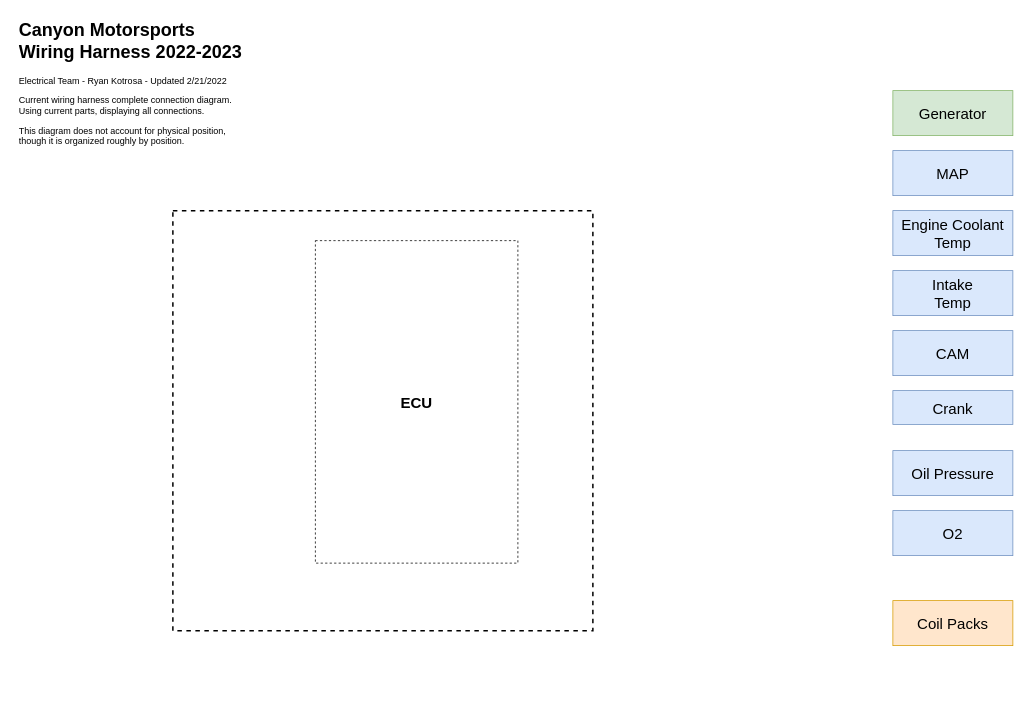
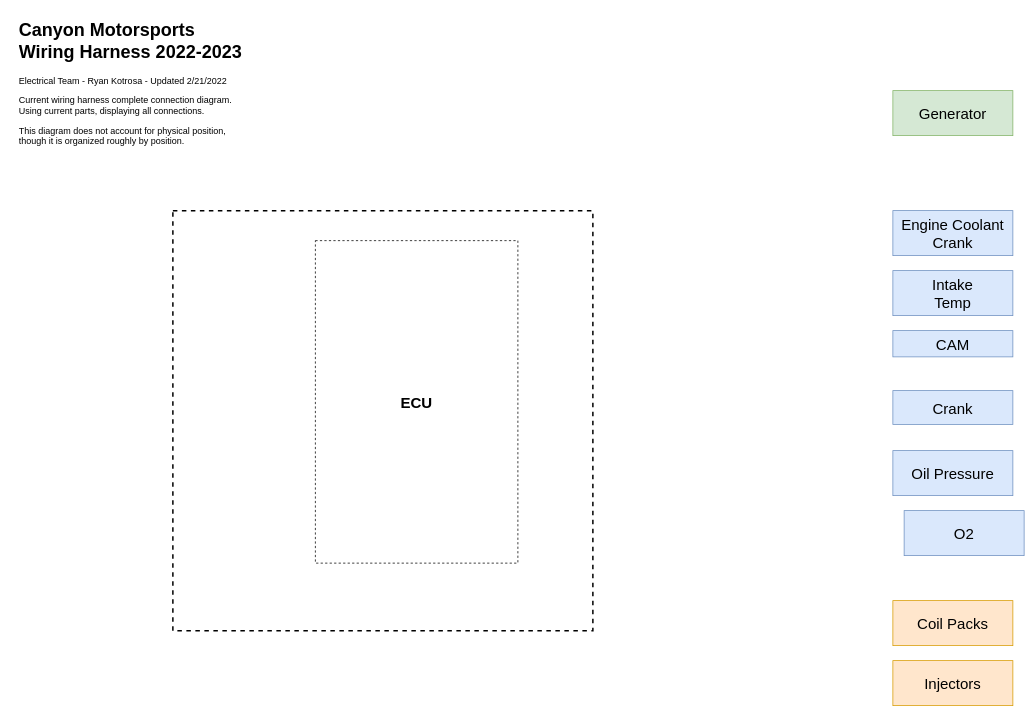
  <mxCell id="0" style=";html=1;" />
  <mxCell id="1" style=";html=1;" parent="0" />
  <mxCell id="2" value="" style="whiteSpace=wrap;html=1;aspect=fixed;fontSize=20;fillColor=none;dashed=1;strokeWidth=2;" vertex="1" parent="1"><mxGeometry x="230" y="280" width="560" height="560" as="geometry" /></mxCell>
  <mxCell id="3" value="&lt;h1&gt;Canyon Motorsports Wiring Harness 2022-2023&lt;/h1&gt;&lt;div&gt;Electrical Team - Ryan Kotrosa - Updated 2/21/2022&lt;/div&gt;&lt;p&gt;Current wiring harness complete connection diagram. Using current parts, displaying all connections.&lt;/p&gt;&lt;p&gt;This diagram does not account for physical position, though it is organized roughly by position.&lt;/p&gt;" style="text;html=1;strokeColor=none;fillColor=none;spacing=5;spacingTop=-20;whiteSpace=wrap;overflow=hidden;rounded=0;" vertex="1" parent="1"><mxGeometry x="20" y="20" width="310" height="200" as="geometry" /></mxCell>
  <mxCell id="4" value="ECU" style="rounded=0;whiteSpace=wrap;html=1;fontSize=20;fontStyle=1;dashed=1;" vertex="1" parent="1"><mxGeometry x="420" y="320" width="270" height="430" as="geometry" /></mxCell>
- <mxCell id="5" value="MAP" style="rounded=0;whiteSpace=wrap;html=1;fontSize=20;strokeWidth=1;fillColor=#dae8fc;strokeColor=#6c8ebf;" vertex="1" parent="1"><mxGeometry x="1190" y="200" width="160" height="60" as="geometry" /></mxCell>
- <mxCell id="6" value="Engine Coolant&lt;br&gt;Temp" style="rounded=0;whiteSpace=wrap;html=1;fontSize=20;strokeWidth=1;fillColor=#dae8fc;strokeColor=#6c8ebf;" vertex="1" parent="1"><mxGeometry x="1190" y="280" width="160" height="60" as="geometry" /></mxCell>
+ <mxCell id="6" value="Engine Coolant&lt;br&gt;Crank" style="rounded=0;whiteSpace=wrap;html=1;fontSize=20;strokeWidth=1;fillColor=#dae8fc;strokeColor=#6c8ebf;" vertex="1" parent="1"><mxGeometry x="1190" y="280" width="160" height="60" as="geometry" /></mxCell>
  <mxCell id="7" value="Intake&lt;br&gt;Temp" style="rounded=0;whiteSpace=wrap;html=1;fontSize=20;strokeWidth=1;fillColor=#dae8fc;strokeColor=#6c8ebf;" vertex="1" parent="1"><mxGeometry x="1190" y="360" width="160" height="60" as="geometry" /></mxCell>
- <mxCell id="8" value="CAM" style="rounded=0;whiteSpace=wrap;html=1;fontSize=20;strokeWidth=1;fillColor=#dae8fc;strokeColor=#6c8ebf;" vertex="1" parent="1"><mxGeometry x="1190" y="440" width="160" height="60" as="geometry" /></mxCell>
+ <mxCell id="8" value="CAM" style="rounded=0;whiteSpace=wrap;html=1;fontSize=20;strokeWidth=1;fillColor=#dae8fc;strokeColor=#6c8ebf;" vertex="1" parent="1"><mxGeometry x="1190" y="440" width="160" height="35" as="geometry" /></mxCell>
  <mxCell id="9" value="Crank" style="rounded=0;whiteSpace=wrap;html=1;fontSize=20;strokeWidth=1;fillColor=#dae8fc;strokeColor=#6c8ebf;" vertex="1" parent="1"><mxGeometry x="1190" y="520" width="160" height="45" as="geometry" /></mxCell>
  <mxCell id="10" value="Oil Pressure" style="rounded=0;whiteSpace=wrap;html=1;fontSize=20;strokeWidth=1;fillColor=#dae8fc;strokeColor=#6c8ebf;" vertex="1" parent="1"><mxGeometry x="1190" y="600" width="160" height="60" as="geometry" /></mxCell>
- <mxCell id="11" value="O2" style="rounded=0;whiteSpace=wrap;html=1;fontSize=20;strokeWidth=1;fillColor=#dae8fc;strokeColor=#6c8ebf;" vertex="1" parent="1"><mxGeometry x="1190" y="680" width="160" height="60" as="geometry" /></mxCell>
+ <mxCell id="11" value="O2" style="rounded=0;whiteSpace=wrap;html=1;fontSize=20;strokeWidth=1;fillColor=#dae8fc;strokeColor=#6c8ebf;" vertex="1" parent="1"><mxGeometry x="1205" y="680" width="160" height="60" as="geometry" /></mxCell>
  <mxCell id="12" value="Coil Packs" style="rounded=0;whiteSpace=wrap;html=1;fontSize=20;strokeWidth=1;fillColor=#ffe6cc;strokeColor=#d79b00;" vertex="1" parent="1"><mxGeometry x="1190" y="800" width="160" height="60" as="geometry" /></mxCell>
  <mxCell id="13" value="Generator" style="rounded=0;whiteSpace=wrap;html=1;fontSize=20;strokeWidth=1;fillColor=#d5e8d4;strokeColor=#82b366;" vertex="1" parent="1"><mxGeometry x="1190" y="120" width="160" height="60" as="geometry" /></mxCell>
+ <mxCell id="14" value="Injectors" style="rounded=0;whiteSpace=wrap;html=1;fontSize=20;strokeWidth=1;fillColor=#ffe6cc;strokeColor=#d79b00;" vertex="1" parent="1"><mxGeometry x="1190" y="880" width="160" height="60" as="geometry" /></mxCell>
